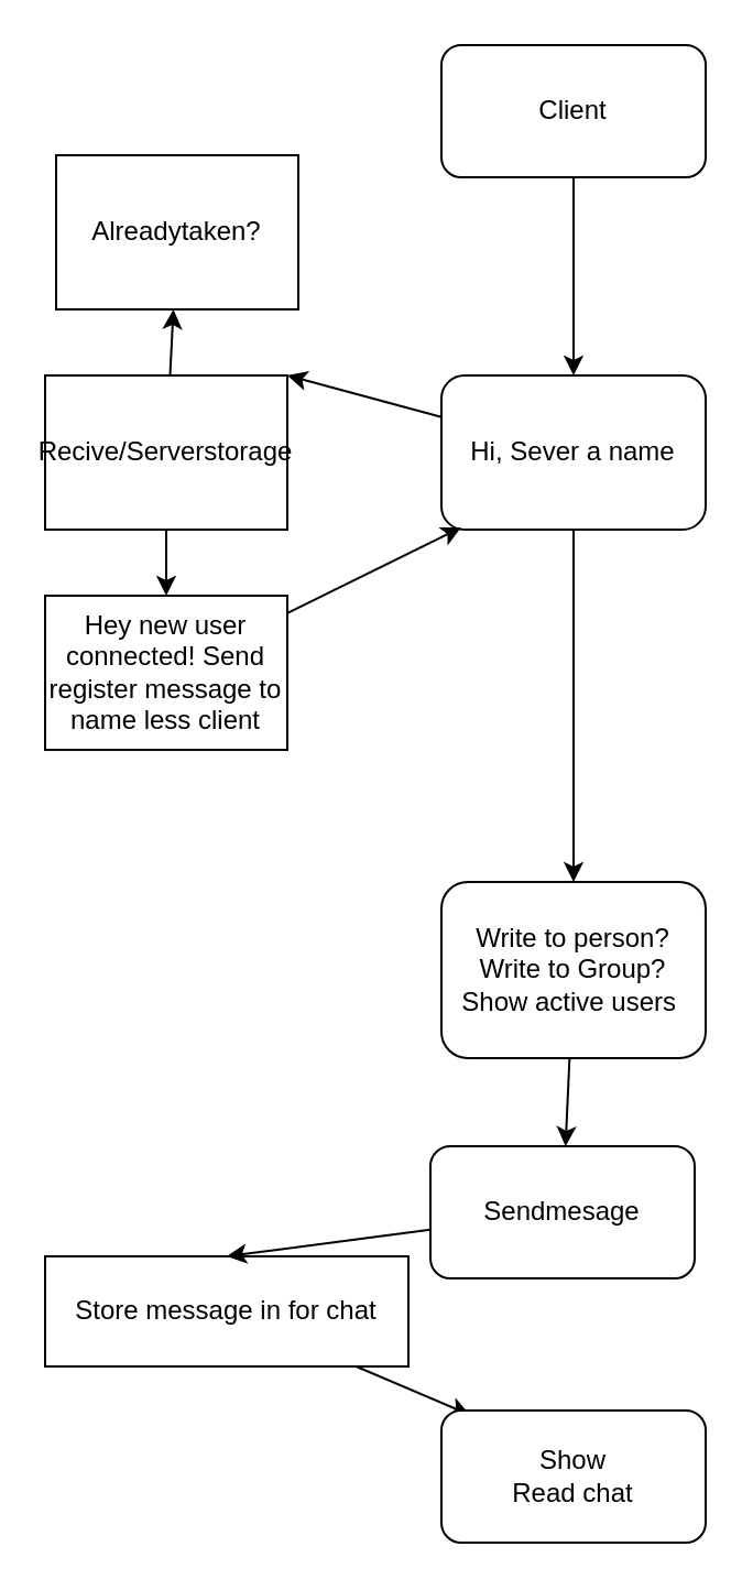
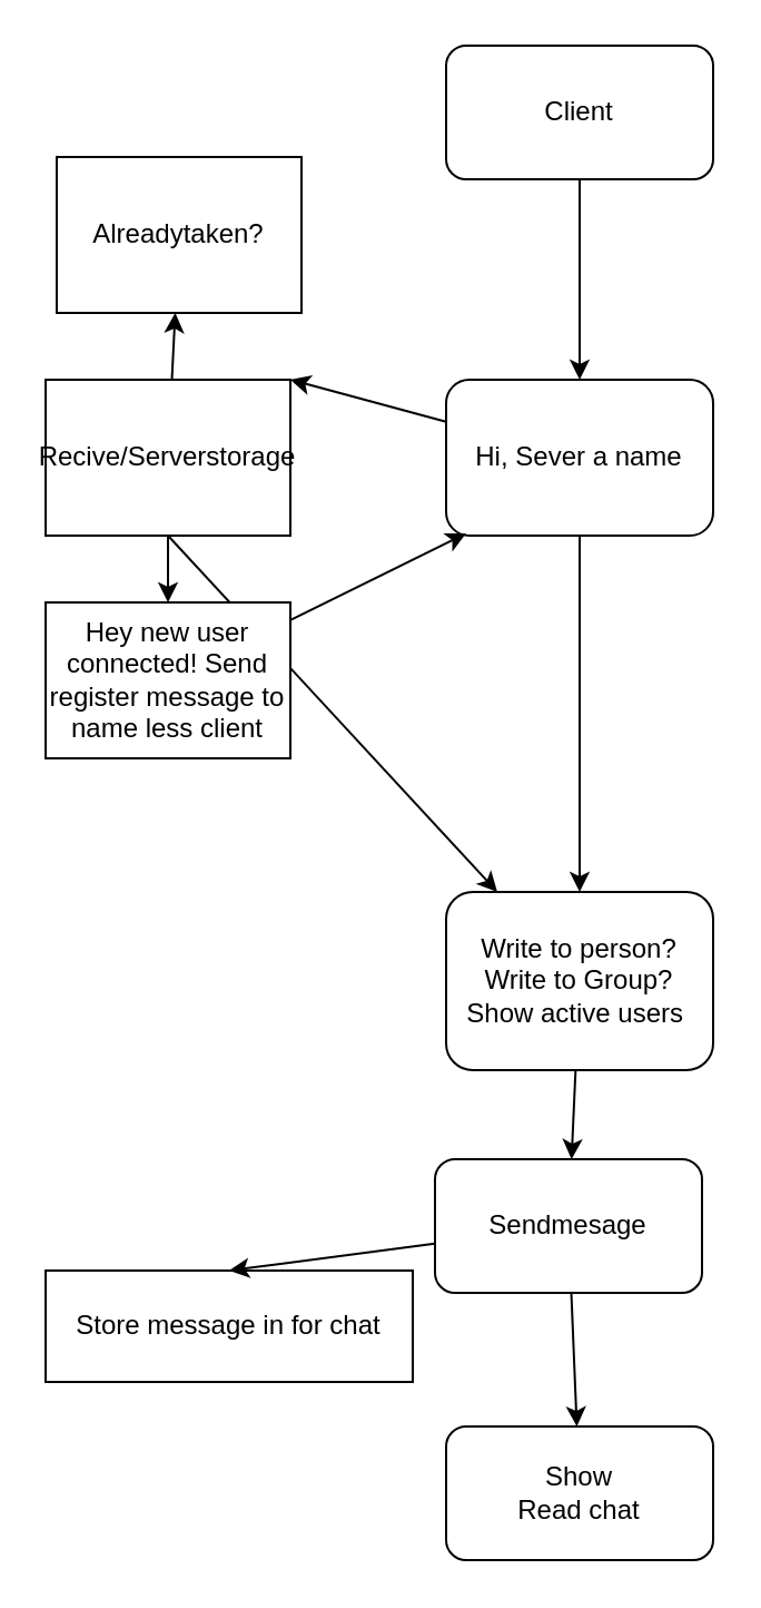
  <mxCell id="0" />
  <mxCell id="1" parent="0" />
  <mxCell id="2" value="" style="edgeStyle=none;html=1;" edge="1" parent="1" source="3" target="6"><mxGeometry relative="1" as="geometry" /></mxCell>
  <mxCell id="3" value="Client" style="rounded=1;whiteSpace=wrap;html=1;" vertex="1" parent="1"><mxGeometry x="200" y="20" width="120" height="60" as="geometry" /></mxCell>
  <mxCell id="4" style="edgeStyle=none;html=1;entryX=1;entryY=0;entryDx=0;entryDy=0;" edge="1" parent="1" source="6" target="10"><mxGeometry relative="1" as="geometry" /></mxCell>
  <mxCell id="5" value="" style="edgeStyle=none;html=1;" edge="1" parent="1" source="6" target="12"><mxGeometry relative="1" as="geometry" /></mxCell>
  <mxCell id="6" value="Hi, Sever a name" style="rounded=1;whiteSpace=wrap;html=1;" vertex="1" parent="1"><mxGeometry x="200" y="170" width="120" height="70" as="geometry" /></mxCell>
+ <mxCell id="7" style="edgeStyle=none;html=1;exitX=0.5;exitY=1;exitDx=0;exitDy=0;" edge="1" parent="1" source="10" target="12"><mxGeometry relative="1" as="geometry" /></mxCell>
  <mxCell id="8" value="" style="edgeStyle=none;html=1;" edge="1" parent="1" source="10" target="13"><mxGeometry relative="1" as="geometry" /></mxCell>
  <mxCell id="9" value="" style="edgeStyle=none;html=1;" edge="1" parent="1" source="10" target="15"><mxGeometry relative="1" as="geometry" /></mxCell>
  <mxCell id="10" value="Recive/Serverstorage" style="rounded=0;whiteSpace=wrap;html=1;" vertex="1" parent="1"><mxGeometry x="20" y="170" width="110" height="70" as="geometry" /></mxCell>
  <mxCell id="11" value="" style="edgeStyle=none;html=1;" edge="1" parent="1" source="12" target="20"><mxGeometry relative="1" as="geometry" /></mxCell>
  <mxCell id="12" value="Write to person?&lt;br&gt;Write to Group?&lt;br&gt;Show active users&amp;nbsp;" style="rounded=1;whiteSpace=wrap;html=1;" vertex="1" parent="1"><mxGeometry x="200" y="400" width="120" height="80" as="geometry" /></mxCell>
  <mxCell id="13" value="Alreadytaken?" style="rounded=0;whiteSpace=wrap;html=1;" vertex="1" parent="1"><mxGeometry x="25" y="70" width="110" height="70" as="geometry" /></mxCell>
  <mxCell id="14" style="edgeStyle=none;html=1;entryX=0.075;entryY=0.986;entryDx=0;entryDy=0;entryPerimeter=0;" edge="1" parent="1" source="15" target="6"><mxGeometry relative="1" as="geometry" /></mxCell>
  <mxCell id="15" value="Hey new user connected! Send register message to name less client" style="rounded=0;whiteSpace=wrap;html=1;" vertex="1" parent="1"><mxGeometry x="20" y="270" width="110" height="70" as="geometry" /></mxCell>
- <mxCell id="16" style="edgeStyle=none;html=1;entryX=0.108;entryY=0.033;entryDx=0;entryDy=0;entryPerimeter=0;" edge="1" parent="1" source="17" target="21"><mxGeometry relative="1" as="geometry" /></mxCell>
  <mxCell id="17" value="Store message in for chat" style="rounded=0;whiteSpace=wrap;html=1;" vertex="1" parent="1"><mxGeometry x="20" y="570" width="165" height="50" as="geometry" /></mxCell>
  <mxCell id="18" style="edgeStyle=none;html=1;entryX=0.5;entryY=0;entryDx=0;entryDy=0;" edge="1" parent="1" source="20" target="17"><mxGeometry relative="1" as="geometry" /></mxCell>
+ <mxCell id="19" value="" style="edgeStyle=none;html=1;" edge="1" parent="1" source="20" target="21"><mxGeometry relative="1" as="geometry" /></mxCell>
  <mxCell id="20" value="Sendmesage" style="whiteSpace=wrap;html=1;rounded=1;" vertex="1" parent="1"><mxGeometry x="195" y="520" width="120" height="60" as="geometry" /></mxCell>
  <mxCell id="21" value="Show&lt;br&gt;Read chat" style="whiteSpace=wrap;html=1;rounded=1;" vertex="1" parent="1"><mxGeometry x="200" y="640" width="120" height="60" as="geometry" /></mxCell>
